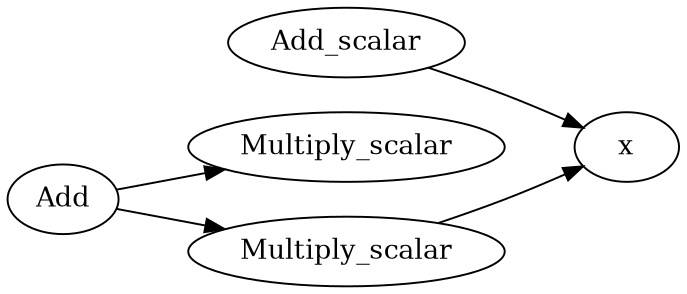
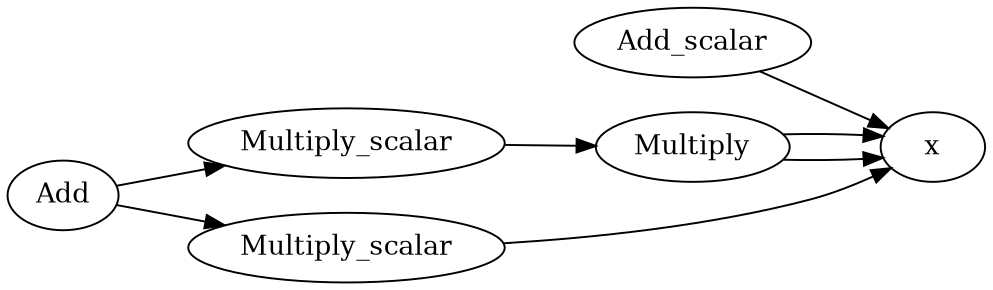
  digraph {
    rankdir=LR
    n1 [label=Add_scalar]
    n2 [label=x]
    n3 [label=Add]
    n4 [label=Multiply_scalar]
    n5 [label=Multiply_scalar]
+   n6 [label=Multiply]
    n1 -> n2
    n3 -> n4
    n3 -> n5
+   n4 -> n6
    n5 -> n2
+   n6 -> n2
+   n6 -> n2
  }
